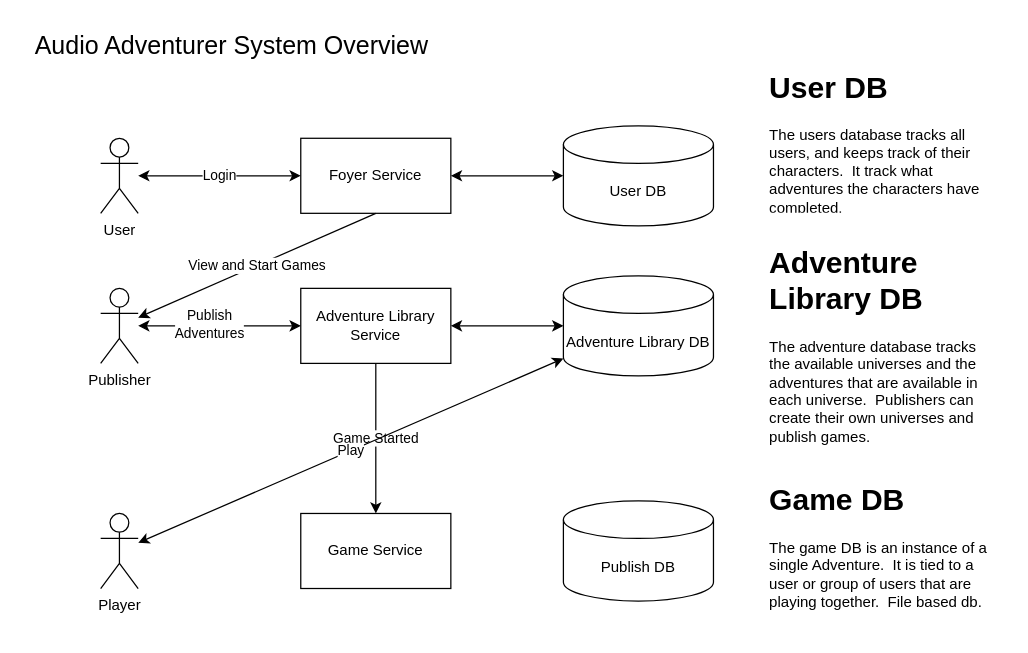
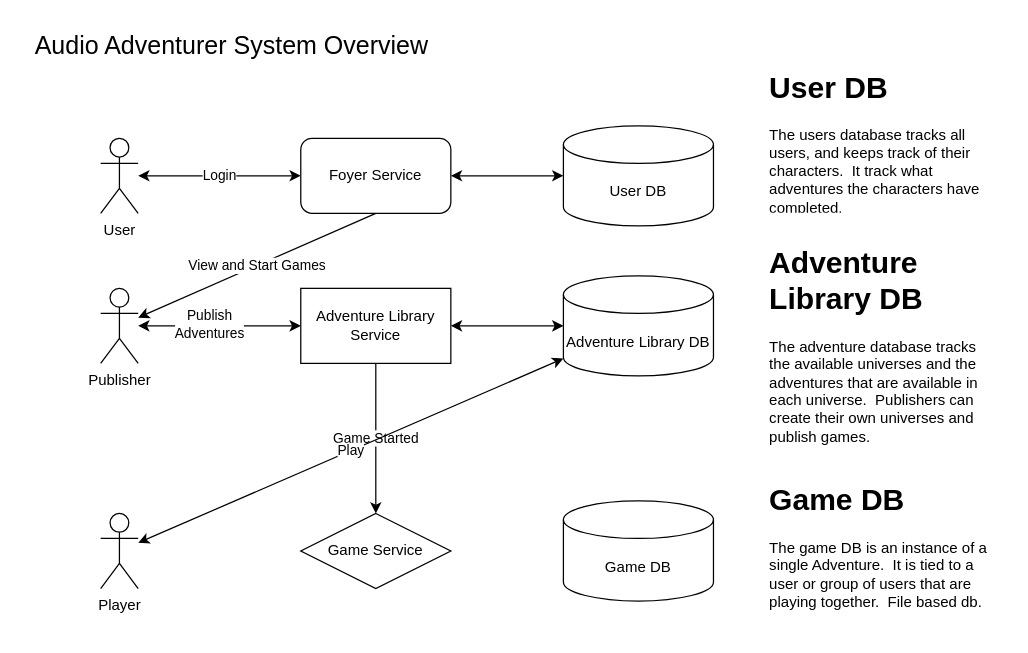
  <mxCell id="0" />
  <mxCell id="1" parent="0" />
- <mxCell id="2" value="Foyer Service" style="rounded=0;whiteSpace=wrap;html=1;" vertex="1" parent="1"><mxGeometry x="240" y="110" width="120" height="60" as="geometry" /></mxCell>
+ <mxCell id="2" value="Foyer Service" style="whiteSpace=wrap;html=1;rounded=1;" vertex="1" parent="1"><mxGeometry x="240" y="110" width="120" height="60" as="geometry" /></mxCell>
  <mxCell id="3" value="User" style="shape=umlActor;verticalLabelPosition=bottom;verticalAlign=top;html=1;outlineConnect=0;" vertex="1" parent="1"><mxGeometry x="80" y="110" width="30" height="60" as="geometry" /></mxCell>
  <mxCell id="4" value="Adventure Library Service" style="rounded=0;whiteSpace=wrap;html=1;" vertex="1" parent="1"><mxGeometry x="240" y="230" width="120" height="60" as="geometry" /></mxCell>
  <mxCell id="5" value="User DB" style="shape=cylinder3;whiteSpace=wrap;html=1;boundedLbl=1;backgroundOutline=1;size=15;" vertex="1" parent="1"><mxGeometry x="450" y="100" width="120" height="80" as="geometry" /></mxCell>
  <mxCell id="6" value="Login" style="endArrow=classic;startArrow=classic;html=1;rounded=0;" edge="1" parent="1" source="3" target="2"><mxGeometry width="50" height="50" relative="1" as="geometry"><mxPoint x="390" y="330" as="sourcePoint" /><mxPoint x="440" y="280" as="targetPoint" /></mxGeometry></mxCell>
  <mxCell id="7" value="" style="endArrow=classic;startArrow=classic;html=1;rounded=0;entryX=0;entryY=0.5;entryDx=0;entryDy=0;entryPerimeter=0;exitX=1;exitY=0.5;exitDx=0;exitDy=0;" edge="1" parent="1" source="2" target="5"><mxGeometry width="50" height="50" relative="1" as="geometry"><mxPoint x="390" y="330" as="sourcePoint" /><mxPoint x="440" y="280" as="targetPoint" /></mxGeometry></mxCell>
  <mxCell id="8" value="Adventure Library DB" style="shape=cylinder3;whiteSpace=wrap;html=1;boundedLbl=1;backgroundOutline=1;size=15;" vertex="1" parent="1"><mxGeometry x="450" y="220" width="120" height="80" as="geometry" /></mxCell>
  <mxCell id="9" value="&lt;h1&gt;User DB&lt;/h1&gt;&lt;div&gt;The users database tracks all users, and keeps track of their characters.&amp;nbsp; It track what adventures the characters have completed.&lt;/div&gt;" style="text;html=1;strokeColor=none;fillColor=none;spacing=5;spacingTop=-20;whiteSpace=wrap;overflow=hidden;rounded=0;" vertex="1" parent="1"><mxGeometry x="610" y="50" width="190" height="120" as="geometry" /></mxCell>
  <mxCell id="10" value="&lt;h1&gt;Adventure Library DB&lt;/h1&gt;&lt;div&gt;The adventure database tracks the available universes and the adventures that are available in each universe.&amp;nbsp; Publishers can create their own universes and publish games.&lt;/div&gt;&lt;div&gt;&lt;br&gt;&lt;/div&gt;" style="text;html=1;strokeColor=none;fillColor=none;spacing=5;spacingTop=-20;whiteSpace=wrap;overflow=hidden;rounded=0;" vertex="1" parent="1"><mxGeometry x="610" y="190" width="190" height="170" as="geometry" /></mxCell>
  <mxCell id="11" value="Publisher" style="shape=umlActor;verticalLabelPosition=bottom;verticalAlign=top;html=1;outlineConnect=0;" vertex="1" parent="1"><mxGeometry x="80" y="230" width="30" height="60" as="geometry" /></mxCell>
  <mxCell id="12" value="" style="endArrow=classic;startArrow=classic;html=1;rounded=0;entryX=0;entryY=0.5;entryDx=0;entryDy=0;" edge="1" parent="1" source="11" target="4"><mxGeometry width="50" height="50" relative="1" as="geometry"><mxPoint x="390" y="330" as="sourcePoint" /><mxPoint x="440" y="280" as="targetPoint" /></mxGeometry></mxCell>
  <mxCell id="13" value="Publish&lt;br&gt;Adventures" style="edgeLabel;html=1;align=center;verticalAlign=middle;resizable=0;points=[];" vertex="1" connectable="0" parent="12"><mxGeometry x="-0.133" y="2" relative="1" as="geometry"><mxPoint as="offset" /></mxGeometry></mxCell>
  <mxCell id="14" value="" style="endArrow=classic;startArrow=classic;html=1;rounded=0;exitX=1;exitY=0.5;exitDx=0;exitDy=0;entryX=0;entryY=0.5;entryDx=0;entryDy=0;entryPerimeter=0;" edge="1" parent="1" source="4" target="8"><mxGeometry width="50" height="50" relative="1" as="geometry"><mxPoint x="390" y="330" as="sourcePoint" /><mxPoint x="440" y="280" as="targetPoint" /></mxGeometry></mxCell>
  <mxCell id="15" value="View and Start Games" style="endArrow=classic;startArrow=none;html=1;rounded=0;exitX=0.5;exitY=1;exitDx=0;exitDy=0;startFill=0;" edge="1" parent="1" source="2" target="11"><mxGeometry width="50" height="50" relative="1" as="geometry"><mxPoint x="390" y="330" as="sourcePoint" /><mxPoint x="440" y="280" as="targetPoint" /></mxGeometry></mxCell>
- <mxCell id="16" value="Publish DB" style="shape=cylinder3;whiteSpace=wrap;html=1;boundedLbl=1;backgroundOutline=1;size=15;" vertex="1" parent="1"><mxGeometry x="450" y="400" width="120" height="80" as="geometry" /></mxCell>
+ <mxCell id="16" value="Game DB" style="shape=cylinder3;whiteSpace=wrap;html=1;boundedLbl=1;backgroundOutline=1;size=15;" vertex="1" parent="1"><mxGeometry x="450" y="400" width="120" height="80" as="geometry" /></mxCell>
  <mxCell id="17" value="&lt;h1&gt;Game DB&lt;/h1&gt;&lt;div&gt;The game DB is an instance of a single Adventure.&amp;nbsp; It is tied to a user or group of users that are playing together.&amp;nbsp; File based db.&lt;/div&gt;" style="text;html=1;strokeColor=none;fillColor=none;spacing=5;spacingTop=-20;whiteSpace=wrap;overflow=hidden;rounded=0;" vertex="1" parent="1"><mxGeometry x="610" y="380" width="190" height="120" as="geometry" /></mxCell>
- <mxCell id="18" value="Game Service" style="rounded=0;whiteSpace=wrap;html=1;" vertex="1" parent="1"><mxGeometry x="240" y="410" width="120" height="60" as="geometry" /></mxCell>
+ <mxCell id="18" value="Game Service" style="rhombus;whiteSpace=wrap;html=1;" vertex="1" parent="1"><mxGeometry x="240" y="410" width="120" height="60" as="geometry" /></mxCell>
  <mxCell id="19" value="Player" style="shape=umlActor;verticalLabelPosition=bottom;verticalAlign=top;html=1;outlineConnect=0;" vertex="1" parent="1"><mxGeometry x="80" y="410" width="30" height="60" as="geometry" /></mxCell>
  <mxCell id="20" value="Game Started" style="endArrow=classic;html=1;rounded=0;exitX=0.5;exitY=1;exitDx=0;exitDy=0;" edge="1" parent="1" source="4" target="18"><mxGeometry width="50" height="50" relative="1" as="geometry"><mxPoint x="390" y="310" as="sourcePoint" /><mxPoint x="440" y="260" as="targetPoint" /></mxGeometry></mxCell>
  <mxCell id="21" value="Play" style="endArrow=classic;startArrow=classic;html=1;rounded=0;" edge="1" parent="1" source="19" target="8"><mxGeometry width="50" height="50" relative="1" as="geometry"><mxPoint x="390" y="310" as="sourcePoint" /><mxPoint x="440" y="260" as="targetPoint" /></mxGeometry></mxCell>
  <mxCell id="22" value="Audio Adventurer System Overview" style="text;html=1;strokeColor=none;fillColor=none;align=center;verticalAlign=middle;whiteSpace=wrap;rounded=0;fontSize=20;" vertex="1" parent="1"><mxGeometry x="20" y="20" width="330" height="30" as="geometry" /></mxCell>
